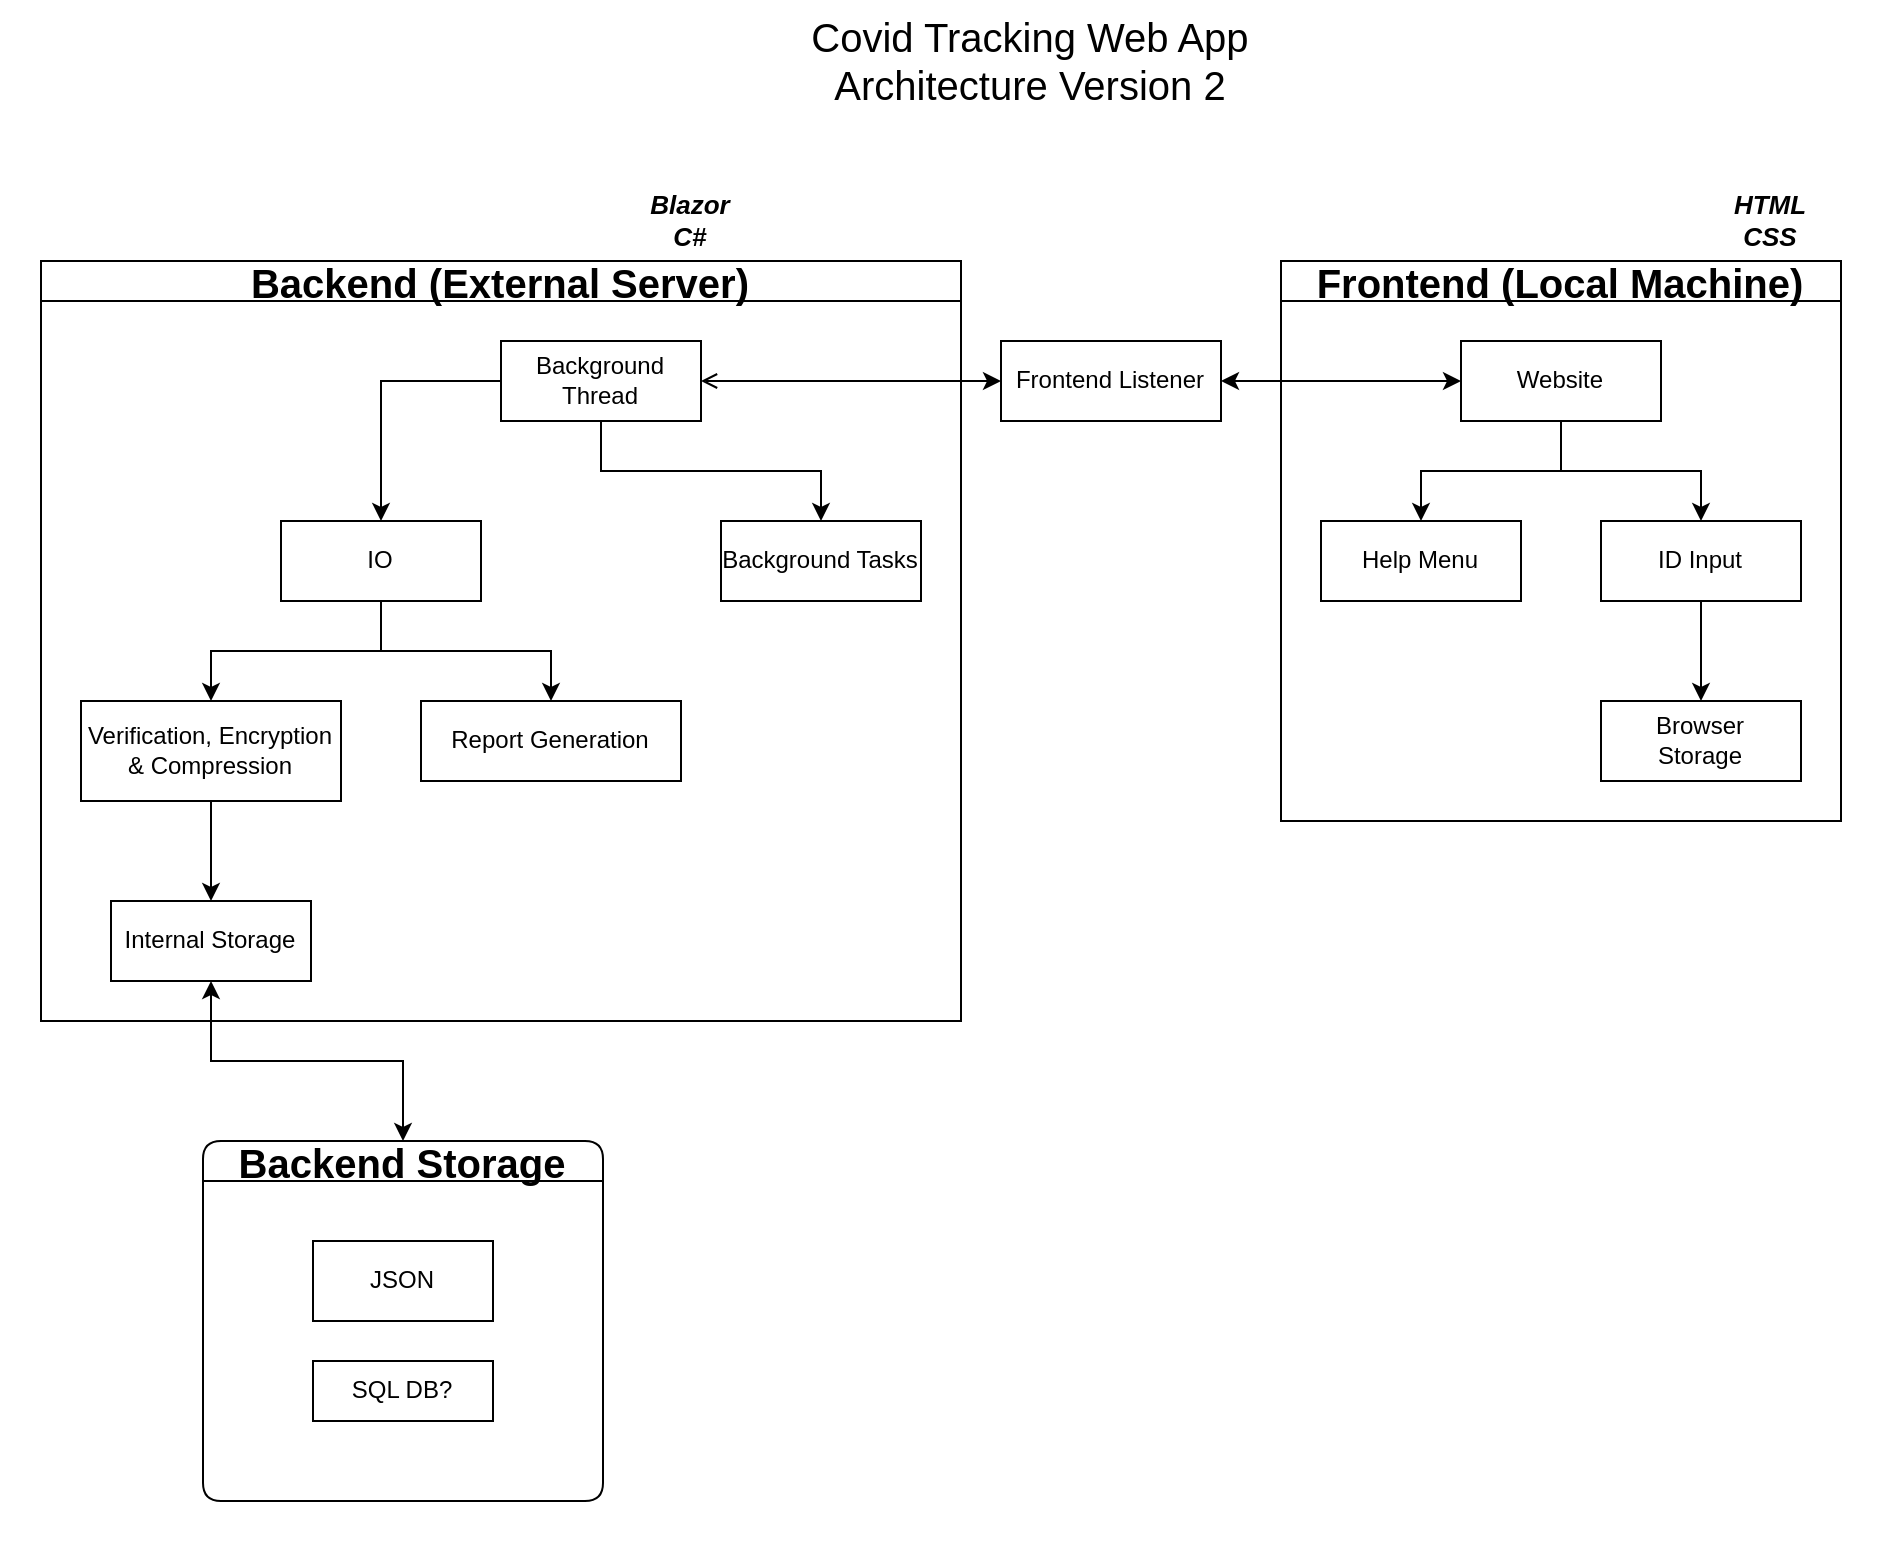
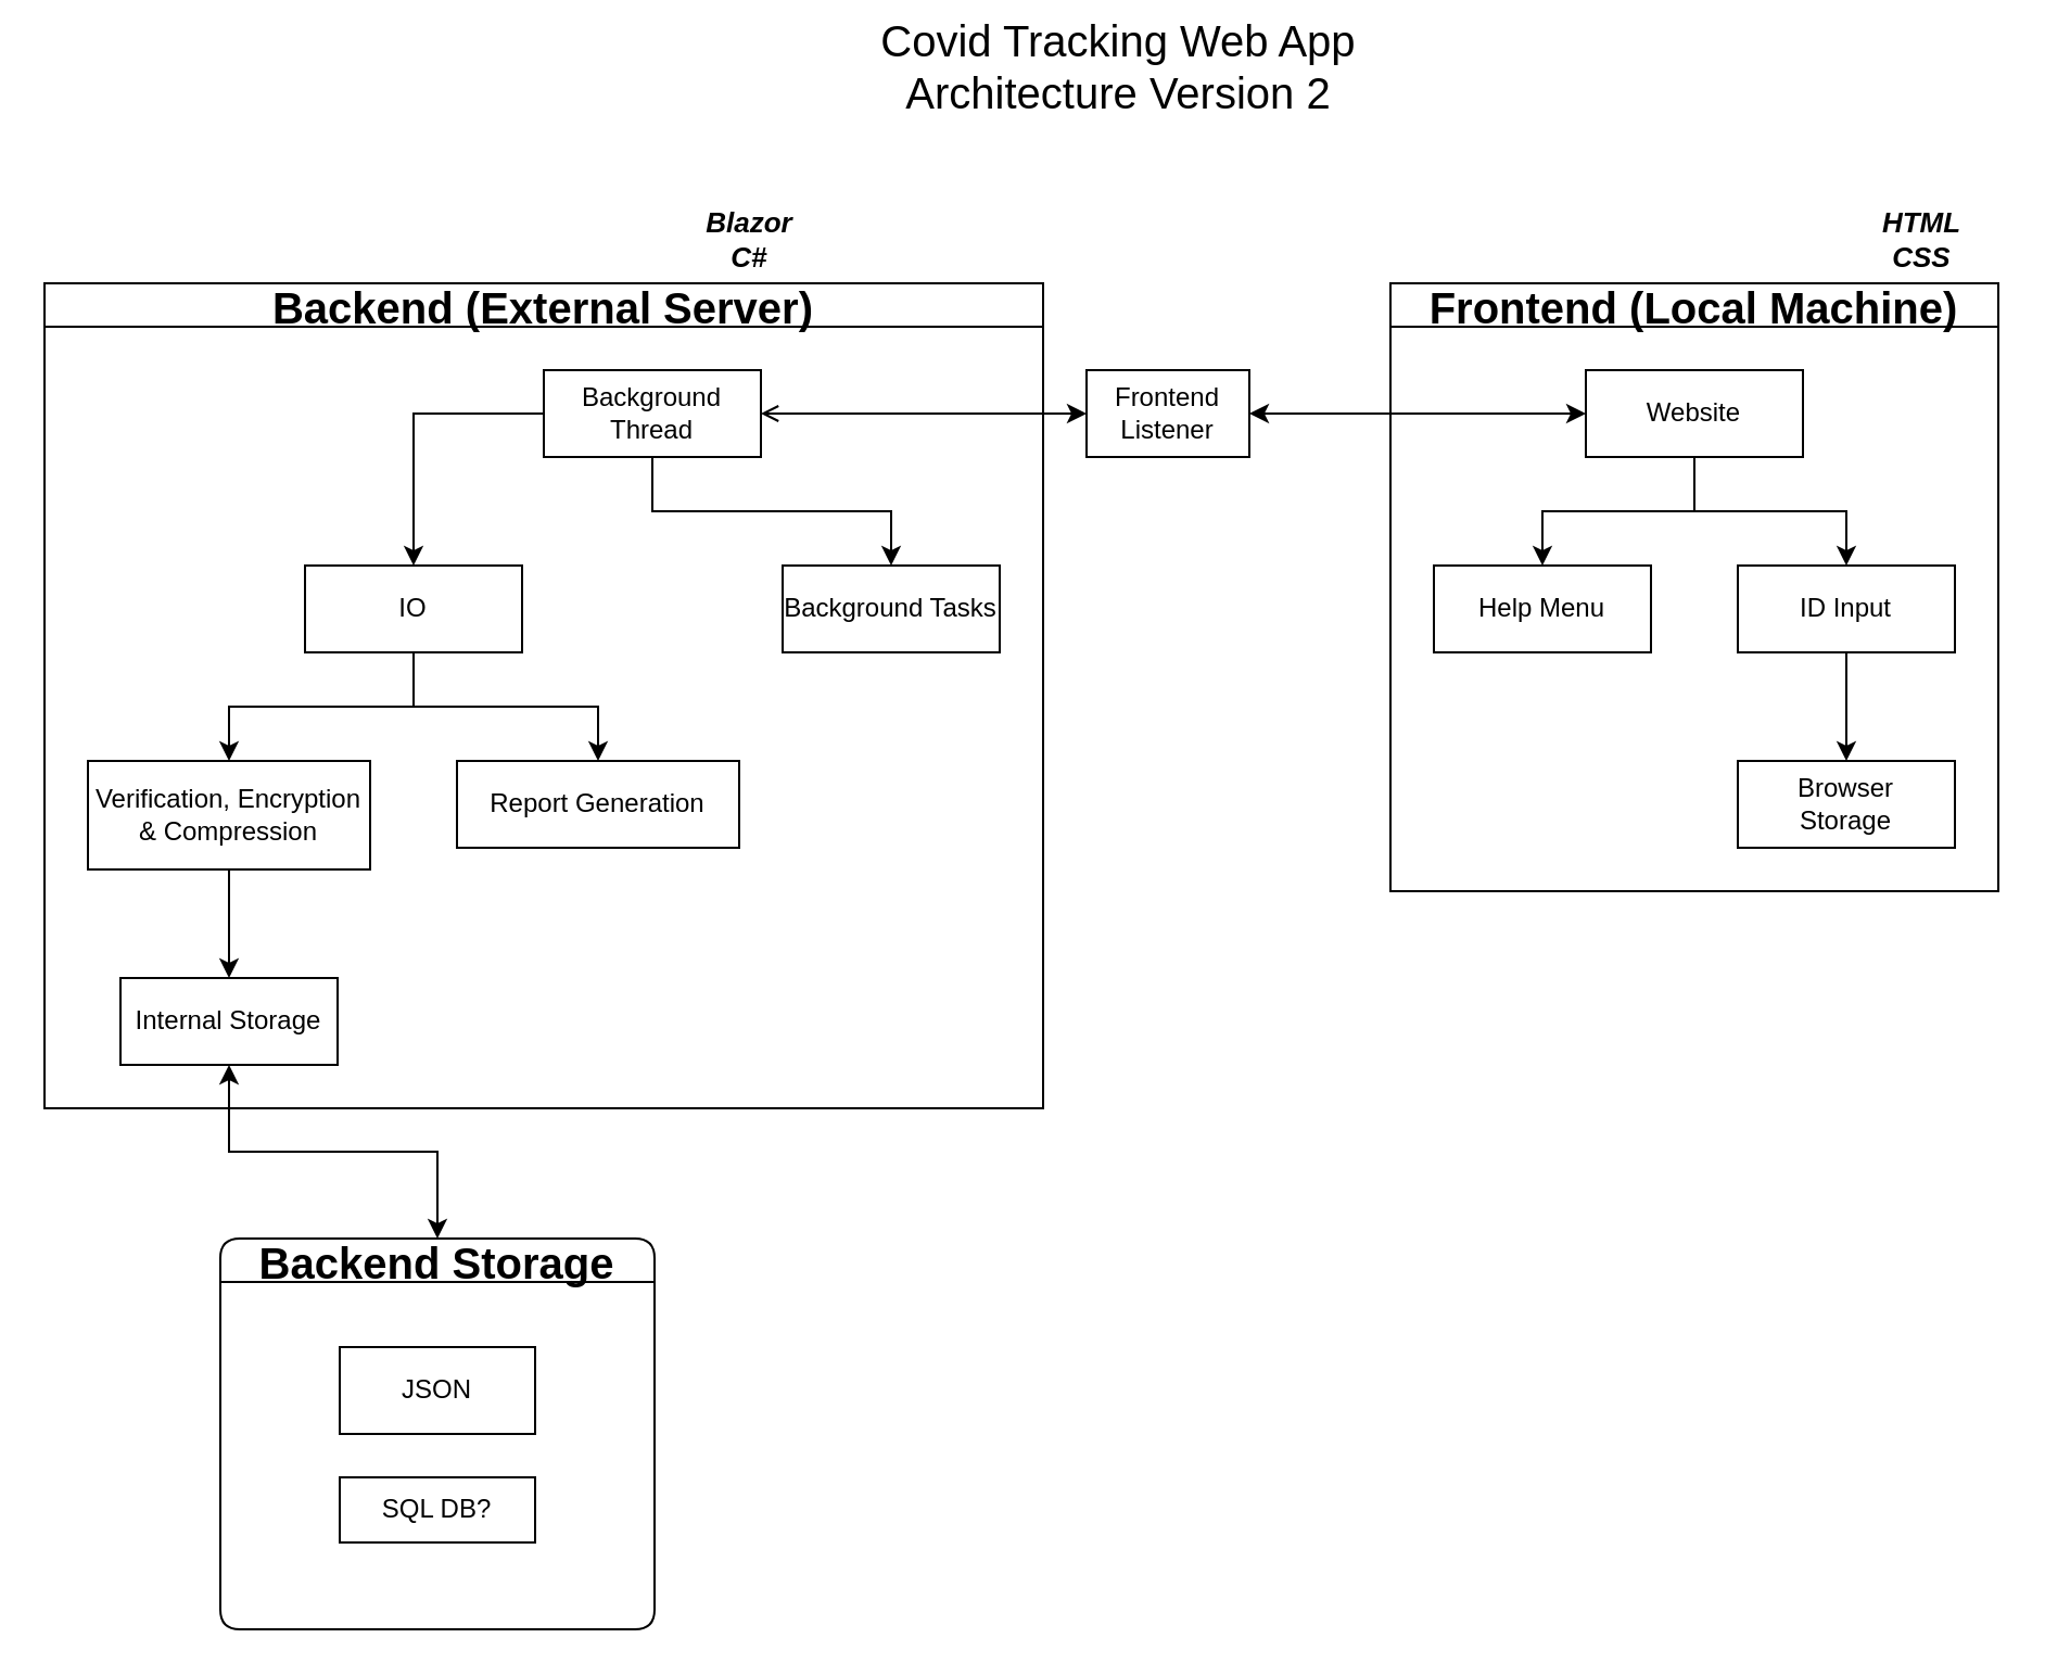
  <mxCell id="0" />
  <mxCell id="1" parent="0" />
  <mxCell id="2" value="Covid Tracking Web App Architecture Version 2" style="text;html=1;strokeColor=none;fillColor=none;align=center;verticalAlign=middle;whiteSpace=wrap;rounded=0;fontSize=20;" parent="1" vertex="1"><mxGeometry x="400" y="20" width="230" height="20" as="geometry" /></mxCell>
  <mxCell id="3" value="Backend (External Server)" style="swimlane;startSize=20;horizontal=1;childLayout=treeLayout;horizontalTree=0;resizable=0;containerType=tree;fontSize=20;" parent="1" vertex="1"><mxGeometry x="20" y="130" width="460" height="380" as="geometry" /></mxCell>
  <mxCell id="4" value="Background Thread" style="whiteSpace=wrap;html=1;" parent="3" vertex="1"><mxGeometry x="230" y="40" width="100" height="40" as="geometry" /></mxCell>
  <mxCell id="5" value="" style="edgeStyle=orthogonalEdgeStyle;rounded=0;orthogonalLoop=1;jettySize=auto;html=1;" parent="3" source="4" target="6" edge="1"><mxGeometry relative="1" as="geometry" /></mxCell>
  <mxCell id="6" value="IO" style="whiteSpace=wrap;html=1;" parent="3" vertex="1"><mxGeometry x="120" y="130" width="100" height="40" as="geometry" /></mxCell>
  <mxCell id="7" value="" style="edgeStyle=orthogonalEdgeStyle;rounded=0;orthogonalLoop=1;jettySize=auto;html=1;" parent="3" source="6" target="8" edge="1"><mxGeometry relative="1" as="geometry"><mxPoint x="-530" y="220" as="sourcePoint" /></mxGeometry></mxCell>
  <mxCell id="8" value="Verification, Encryption &amp;amp; Compression" style="whiteSpace=wrap;html=1;" parent="3" vertex="1"><mxGeometry x="20" y="220" width="130" height="50" as="geometry" /></mxCell>
  <mxCell id="9" value="" style="edgeStyle=orthogonalEdgeStyle;rounded=0;orthogonalLoop=1;jettySize=auto;html=1;" parent="3" source="8" target="10" edge="1"><mxGeometry relative="1" as="geometry"><mxPoint x="-390" y="310" as="sourcePoint" /></mxGeometry></mxCell>
  <mxCell id="10" value="&lt;div&gt;Internal Storage&lt;/div&gt;" style="whiteSpace=wrap;html=1;" parent="3" vertex="1"><mxGeometry x="35" y="320" width="100" height="40" as="geometry" /></mxCell>
  <mxCell id="11" value="" style="edgeStyle=orthogonalEdgeStyle;rounded=0;orthogonalLoop=1;jettySize=auto;html=1;exitX=0.5;exitY=1;exitDx=0;exitDy=0;" parent="3" source="4" target="12" edge="1"><mxGeometry relative="1" as="geometry"><mxPoint x="-320" y="220" as="sourcePoint" /></mxGeometry></mxCell>
  <mxCell id="12" value="Background Tasks" style="whiteSpace=wrap;html=1;" parent="3" vertex="1"><mxGeometry x="340" y="130" width="100" height="40" as="geometry" /></mxCell>
  <mxCell id="13" value="" style="edgeStyle=orthogonalEdgeStyle;rounded=0;orthogonalLoop=1;jettySize=auto;html=1;" edge="1" target="14" source="6" parent="3"><mxGeometry relative="1" as="geometry"><mxPoint x="-156" y="310" as="sourcePoint" /></mxGeometry></mxCell>
  <mxCell id="14" value="Report Generation" style="whiteSpace=wrap;html=1;" vertex="1" parent="3"><mxGeometry x="190" y="220" width="130" height="40" as="geometry" /></mxCell>
  <mxCell id="15" value="Frontend (Local Machine)" style="swimlane;startSize=20;horizontal=1;childLayout=treeLayout;horizontalTree=0;resizable=0;containerType=tree;fontSize=20;" parent="1" vertex="1"><mxGeometry x="640" y="130" width="280" height="280" as="geometry" /></mxCell>
  <mxCell id="16" value="Website" style="whiteSpace=wrap;html=1;" parent="15" vertex="1"><mxGeometry x="90" y="40" width="100" height="40" as="geometry" /></mxCell>
  <mxCell id="17" value="Help Menu" style="whiteSpace=wrap;html=1;" parent="15" vertex="1"><mxGeometry x="20" y="130" width="100" height="40" as="geometry" /></mxCell>
  <mxCell id="18" value="" style="edgeStyle=elbowEdgeStyle;elbow=vertical;html=1;rounded=0;" parent="15" source="16" target="17" edge="1"><mxGeometry relative="1" as="geometry" /></mxCell>
  <mxCell id="19" value="ID Input" style="whiteSpace=wrap;html=1;" parent="15" vertex="1"><mxGeometry x="160" y="130" width="100" height="40" as="geometry" /></mxCell>
  <mxCell id="20" value="" style="edgeStyle=elbowEdgeStyle;elbow=vertical;html=1;rounded=0;" parent="15" source="16" target="19" edge="1"><mxGeometry relative="1" as="geometry" /></mxCell>
  <mxCell id="21" value="" style="edgeStyle=elbowEdgeStyle;elbow=vertical;html=1;rounded=0;" edge="1" target="22" source="19" parent="15"><mxGeometry relative="1" as="geometry"><mxPoint x="790" y="220" as="sourcePoint" /></mxGeometry></mxCell>
  <mxCell id="22" value="&lt;div&gt;Browser&lt;/div&gt;&lt;div&gt;Storage&lt;/div&gt;" style="whiteSpace=wrap;html=1;" vertex="1" parent="15"><mxGeometry x="160" y="220" width="100" height="40" as="geometry" /></mxCell>
  <mxCell id="23" style="edgeStyle=orthogonalEdgeStyle;rounded=0;orthogonalLoop=1;jettySize=auto;html=1;fontSize=20;entryX=1;entryY=0.5;entryDx=0;entryDy=0;startArrow=classic;startFill=1;" parent="1" source="16" target="27" edge="1"><mxGeometry relative="1" as="geometry"><mxPoint x="210" y="190" as="targetPoint" /></mxGeometry></mxCell>
  <mxCell id="24" value="&lt;div&gt;Blazor&lt;/div&gt;&lt;div&gt;C#&lt;br&gt;&lt;/div&gt;" style="text;html=1;strokeColor=none;fillColor=none;align=center;verticalAlign=middle;whiteSpace=wrap;rounded=0;fontSize=13;fontStyle=3" parent="1" vertex="1"><mxGeometry x="320" y="100" width="50" height="20" as="geometry" /></mxCell>
  <mxCell id="25" value="HTML CSS" style="text;html=1;strokeColor=none;fillColor=none;align=center;verticalAlign=middle;whiteSpace=wrap;rounded=0;fontSize=13;fontStyle=3" parent="1" vertex="1"><mxGeometry x="860" y="100" width="50" height="20" as="geometry" /></mxCell>
  <mxCell id="26" style="edgeStyle=orthogonalEdgeStyle;rounded=0;orthogonalLoop=1;jettySize=auto;html=1;exitX=0;exitY=0.5;exitDx=0;exitDy=0;entryX=1;entryY=0.5;entryDx=0;entryDy=0;verticalAlign=middle;horizontal=1;startArrow=classic;startFill=1;endArrow=open;" parent="1" source="27" target="4" edge="1"><mxGeometry relative="1" as="geometry" /></mxCell>
- <mxCell id="27" value="Frontend Listener" style="whiteSpace=wrap;html=1;" parent="1" vertex="1"><mxGeometry x="500" y="170" width="110" height="40" as="geometry" /></mxCell>
+ <mxCell id="27" value="Frontend Listener" style="whiteSpace=wrap;html=1;" parent="1" vertex="1"><mxGeometry x="500" y="170" width="75" height="40" as="geometry" /></mxCell>
  <mxCell id="28" style="edgeStyle=orthogonalEdgeStyle;rounded=0;orthogonalLoop=1;jettySize=auto;html=1;exitX=0.5;exitY=0;exitDx=0;exitDy=0;entryX=0.5;entryY=1;entryDx=0;entryDy=0;fontSize=20;startArrow=classic;startFill=1;startSize=6;strokeColor=#000000;verticalAlign=middle;endArrow=classic;endFill=1;endSize=6;" parent="1" source="29" target="10" edge="1"><mxGeometry relative="1" as="geometry" /></mxCell>
  <mxCell id="29" value="Backend Storage" style="swimlane;rounded=1;shadow=0;glass=0;sketch=0;fontSize=20;startSize=20;" parent="1" vertex="1"><mxGeometry x="101" y="570" width="200" height="180" as="geometry" /></mxCell>
  <mxCell id="30" value="JSON" style="rounded=0;whiteSpace=wrap;html=1;" parent="29" vertex="1"><mxGeometry x="55" y="50" width="90" height="40" as="geometry" /></mxCell>
  <mxCell id="31" value="SQL DB?" style="rounded=0;whiteSpace=wrap;html=1;" parent="29" vertex="1"><mxGeometry x="55" y="110" width="90" height="30" as="geometry" /></mxCell>
